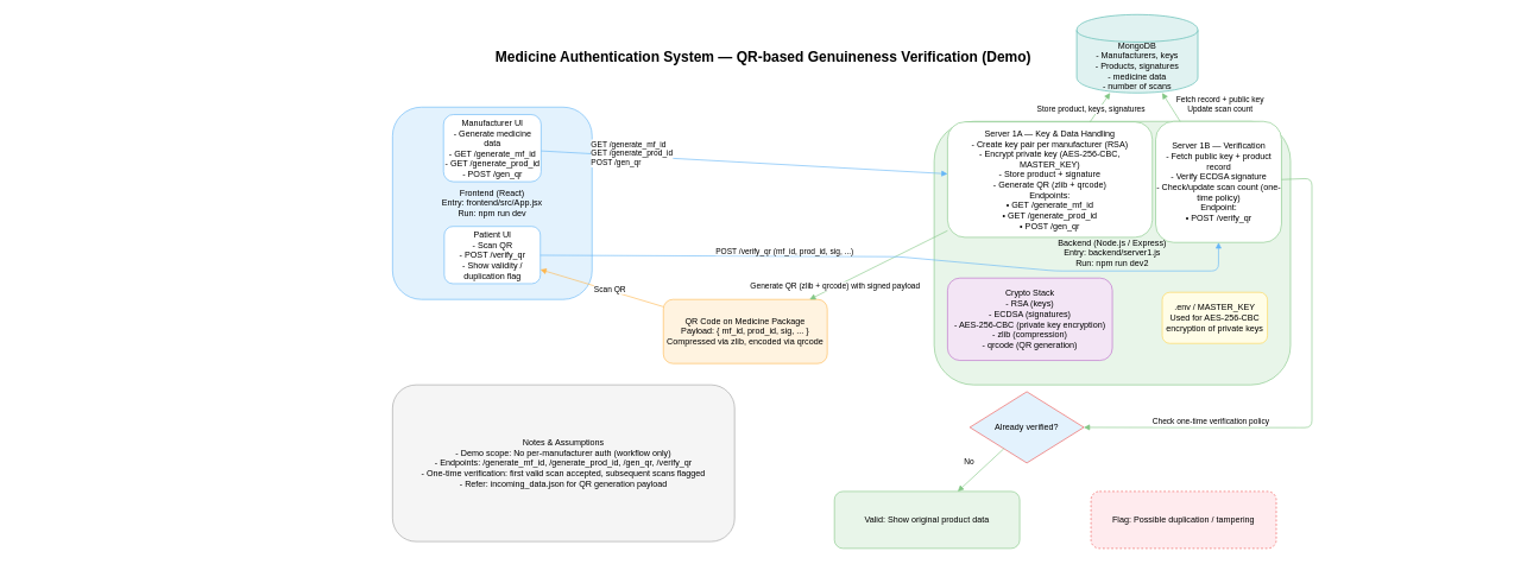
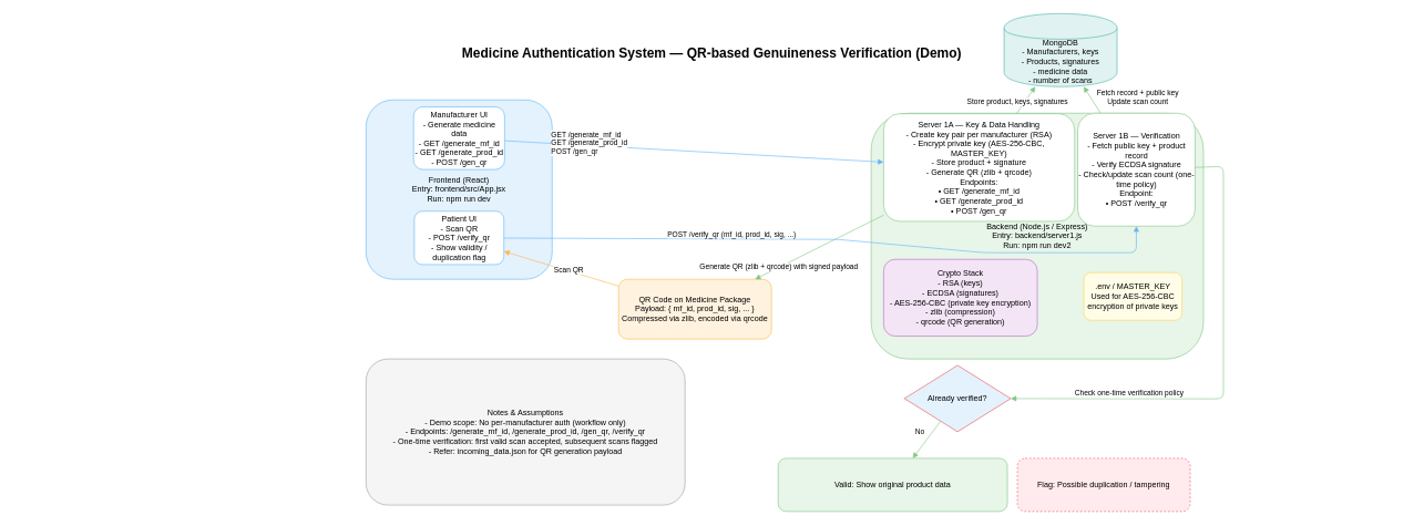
  <mxCell id="0" />
  <mxCell id="1" parent="0" />
  <mxCell id="2" value="Medicine Authentication System — QR-based Genuineness Verification (Demo)" style="text;html=1;align=center;verticalAlign=top;fontSize=20;fontStyle=1" parent="1" vertex="1"><mxGeometry x="20" y="60" width="2100" height="40" as="geometry" /></mxCell>
  <mxCell id="3" value="Frontend (React)&#10;Entry: frontend/src/App.jsx&#10;Run: npm run dev" style="rounded=1;whiteSpace=wrap;html=1;fillColor=#e3f2fd;strokeColor=#64b5f6" parent="1" vertex="1"><mxGeometry x="550" y="150" width="280" height="270" as="geometry" /></mxCell>
  <mxCell id="4" value="Manufacturer UI&#10;- Generate medicine data&#10;- GET /generate_mf_id&#10;- GET /generate_prod_id&#10;- POST /gen_qr" style="rounded=1;whiteSpace=wrap;html=1;fillColor=#ffffff;strokeColor=#64b5f6" parent="3" vertex="1"><mxGeometry x="71.514" y="10.385" width="136.982" height="94.375" as="geometry" /></mxCell>
  <mxCell id="5" value="Patient UI&#10;- Scan QR&#10;- POST /verify_qr&#10;- Show validity / duplication flag" style="rounded=1;whiteSpace=wrap;html=1;fillColor=#ffffff;strokeColor=#64b5f6" parent="3" vertex="1"><mxGeometry x="72.593" y="167.514" width="134.815" height="80.367" as="geometry" /></mxCell>
  <mxCell id="6" value="QR Code on Medicine Package&#10;Payload: { mf_id, prod_id, sig, ... }&#10;Compressed via zlib, encoded via qrcode" style="rounded=1;whiteSpace=wrap;html=1;fillColor=#fff3e0;strokeColor=#ffb74d" parent="1" vertex="1"><mxGeometry x="930" y="420" width="230" height="90" as="geometry" /></mxCell>
  <mxCell id="7" value="Backend (Node.js / Express)&#10;Entry: backend/server1.js&#10;Run: npm run dev2" style="rounded=1;whiteSpace=wrap;html=1;fillColor=#e8f5e9;strokeColor=#81c784" parent="1" vertex="1"><mxGeometry x="1310" y="170" width="500" height="370" as="geometry" /></mxCell>
  <mxCell id="8" value="Server 1A — Key &amp; Data Handling&#10;- Create key pair per manufacturer (RSA)&#10;- Encrypt private key (AES-256-CBC, MASTER_KEY)&#10;- Store product + signature&#10;- Generate QR (zlib + qrcode)&#10;Endpoints:&#10;• GET /generate_mf_id&#10;• GET /generate_prod_id&#10;• POST /gen_qr" style="rounded=1;whiteSpace=wrap;html=1;fillColor=#ffffff;strokeColor=#81c784" parent="7" vertex="1"><mxGeometry x="18.755" y="0.693" width="287.378" height="162.092" as="geometry" /></mxCell>
  <mxCell id="9" value="Server 1B — Verification&#10;- Fetch public key + product record&#10;- Verify ECDSA signature&#10;- Check/update scan count (one-time policy)&#10;Endpoint:&#10;• POST /verify_qr" style="rounded=1;whiteSpace=wrap;html=1;fillColor=#ffffff;strokeColor=#81c784" parent="7" vertex="1"><mxGeometry x="310.74" width="176.63" height="170" as="geometry" /></mxCell>
  <mxCell id="10" value="Crypto Stack&#10;- RSA (keys)&#10;- ECDSA (signatures)&#10;- AES-256-CBC (private key encryption)&#10;- zlib (compression)&#10;- qrcode (QR generation)" style="rounded=1;whiteSpace=wrap;html=1;fillColor=#f3e5f5;strokeColor=#ba68c8" parent="7" vertex="1"><mxGeometry x="18.76" y="220.002" width="231.25" height="115.625" as="geometry" /></mxCell>
  <mxCell id="11" value=".env / MASTER_KEY&#10;Used for AES-256-CBC encryption of private keys" style="rounded=1;whiteSpace=wrap;html=1;fillColor=#fffde7;strokeColor=#ffd54f" parent="7" vertex="1"><mxGeometry x="319.999" y="239.997" width="147.598" height="71.768" as="geometry" /></mxCell>
  <mxCell id="12" value="Already verified?" style="rhombus;whiteSpace=wrap;html=1;fillColor=#e3f2fd;strokeColor=#ef5350;" parent="1" vertex="1"><mxGeometry x="1360" y="549.61" width="160" height="100" as="geometry" /></mxCell>
- <mxCell id="13" value="Valid: Show original product data" style="rounded=1;whiteSpace=wrap;html=1;fillColor=#e8f5e9;strokeColor=#81c784" parent="1" vertex="1"><mxGeometry x="1170" y="689.61" width="260" height="80" as="geometry" /></mxCell>
+ <mxCell id="13" value="Valid: Show original product data" style="rounded=1;whiteSpace=wrap;html=1;fillColor=#e8f5e9;strokeColor=#81c784" parent="1" vertex="1"><mxGeometry x="1170" y="689.61" width="345" height="80" as="geometry" /></mxCell>
  <mxCell id="14" value="Flag: Possible duplication / tampering" style="rounded=1;whiteSpace=wrap;html=1;fillColor=#ffebee;strokeColor=#ef5350;dashed=1;" parent="1" vertex="1"><mxGeometry x="1530" y="689.61" width="260" height="80" as="geometry" /></mxCell>
  <mxCell id="15" style="endArrow=block;strokeColor=#64b5f6" parent="1" source="4" target="8" edge="1"><mxGeometry relative="1" as="geometry"><mxPoint x="1320" y="230" as="targetPoint" /></mxGeometry></mxCell>
  <mxCell id="16" value="GET /generate_mf_id&#10;GET /generate_prod_id&#10;POST /gen_qr" style="edgeLabel;html=1;align=left;verticalAlign=middle;resizable=0;points=[]" parent="15" vertex="1" connectable="0"><mxGeometry x="0.1" y="-1" relative="1" as="geometry"><mxPoint x="-245" y="-16" as="offset" /></mxGeometry></mxCell>
  <mxCell id="17" style="endArrow=block;strokeColor=#81c784" parent="1" source="8" target="6" edge="1"><mxGeometry relative="1" as="geometry" /></mxCell>
  <mxCell id="18" value="Generate QR (zlib + qrcode) with signed payload" style="edgeLabel;html=1;align=center;verticalAlign=bottom;resizable=0;points=[]" parent="17" vertex="1" connectable="0"><mxGeometry x="0.5" y="-1" relative="1" as="geometry"><mxPoint x="-13" y="15" as="offset" /></mxGeometry></mxCell>
  <mxCell id="19" style="endArrow=block;strokeColor=#ffb74d" parent="1" source="6" target="5" edge="1"><mxGeometry relative="1" as="geometry" /></mxCell>
  <mxCell id="20" value="Scan QR" style="edgeLabel;html=1;align=center;verticalAlign=top;resizable=0;points=[]" parent="19" vertex="1" connectable="0"><mxGeometry x="0.5" y="1" relative="1" as="geometry"><mxPoint x="54" y="1" as="offset" /></mxGeometry></mxCell>
  <mxCell id="21" style="endArrow=block;strokeColor=#64b5f6" parent="1" source="5" target="9" edge="1"><mxGeometry relative="1" as="geometry"><Array as="points"><mxPoint x="1260" y="360" /><mxPoint x="1480" y="380" /><mxPoint x="1709" y="380" /></Array></mxGeometry></mxCell>
  <mxCell id="22" value="POST /verify_qr (mf_id, prod_id, sig, ...)" style="edgeLabel;html=1;align=center;verticalAlign=bottom;resizable=0;points=[]" parent="21" vertex="1" connectable="0"><mxGeometry x="0.5" y="-1" relative="1" as="geometry"><mxPoint x="-401" y="-21" as="offset" /></mxGeometry></mxCell>
  <mxCell id="23" style="endArrow=block;strokeColor=#81c784" parent="1" source="9" target="12" edge="1"><mxGeometry relative="1" as="geometry"><Array as="points"><mxPoint x="1840" y="250" /><mxPoint x="1840" y="600" /></Array></mxGeometry></mxCell>
  <mxCell id="24" value="Check one-time verification policy" style="edgeLabel;html=1;align=center;verticalAlign=bottom;resizable=0;points=[]" parent="23" vertex="1" connectable="0"><mxGeometry x="0.5" y="-1" relative="1" as="geometry"><mxPoint y="1" as="offset" /></mxGeometry></mxCell>
  <mxCell id="25" style="endArrow=block;strokeColor=#81c784" parent="1" source="12" target="13" edge="1"><mxGeometry relative="1" as="geometry" /></mxCell>
  <mxCell id="26" value="No" style="edgeLabel;html=1;align=center;verticalAlign=bottom;resizable=0;points=[]" parent="25" vertex="1" connectable="0"><mxGeometry x="0.5" y="-1" relative="1" as="geometry"><mxPoint y="-18" as="offset" /></mxGeometry></mxCell>
  <mxCell id="27" value="Notes &amp; Assumptions&#10;- Demo scope: No per-manufacturer auth (workflow only)&#10;- Endpoints: /generate_mf_id, /generate_prod_id, /gen_qr, /verify_qr&#10;- One-time verification: first valid scan accepted, subsequent scans flagged&#10;- Refer: incoming_data.json for QR generation payload" style="rounded=1;whiteSpace=wrap;html=1;fillColor=#f5f5f5;strokeColor=#9e9e9e" parent="1" vertex="1"><mxGeometry x="550" y="540" width="480" height="220" as="geometry" /></mxCell>
  <mxCell id="28" value="MongoDB&lt;br&gt;- Manufacturers, keys&lt;br&gt;- Products, signatures&lt;br&gt;- medicine data&lt;br&gt;- number of scans" style="shape=cylinder;whiteSpace=wrap;html=1;boundedLbl=1;backgroundOutline=1;fillColor=#e0f2f1;strokeColor=#4db6ac" parent="1" vertex="1"><mxGeometry x="1510" y="20" width="170" height="110" as="geometry" /></mxCell>
  <mxCell id="29" style="endArrow=block;strokeColor=#81c784" parent="1" source="8" target="28" edge="1"><mxGeometry relative="1" as="geometry" /></mxCell>
  <mxCell id="30" value="Store product, keys, signatures" style="edgeLabel;html=1;align=center;verticalAlign=bottom;resizable=0;points=[]" parent="29" vertex="1" connectable="0"><mxGeometry x="0.5" y="-1" relative="1" as="geometry"><mxPoint x="-21" y="20" as="offset" /></mxGeometry></mxCell>
  <mxCell id="31" style="endArrow=block;strokeColor=#81c784" parent="1" source="9" target="28" edge="1"><mxGeometry relative="1" as="geometry" /></mxCell>
  <mxCell id="32" value="Fetch record + public key&#10;Update scan count" style="edgeLabel;html=1;align=center;verticalAlign=bottom;resizable=0;points=[]" parent="31" vertex="1" connectable="0"><mxGeometry x="0.5" y="-1" relative="1" as="geometry"><mxPoint x="74" y="21" as="offset" /></mxGeometry></mxCell>
